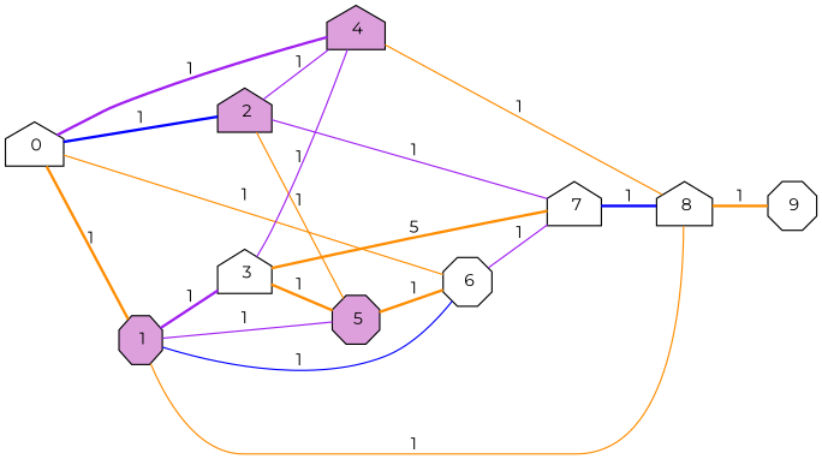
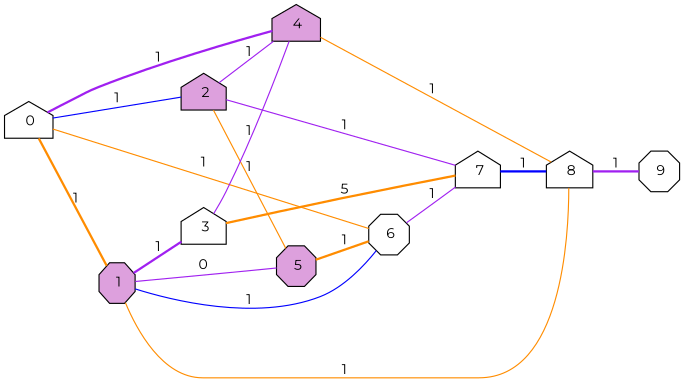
  graph {
    fixedsize="true;"
    fontname=Montserrat
    rankdir=LR
    node [color=black fillcolor=white fontname=Montserrat fontsize=12 hight=.12 shape=house style=filled]
    edge [color=darkorange fontname=Montserrat fontsize=12 style=solid]
    n1 [label=" 0" width=.12]
    n2 [fillcolor=plum label=" 1" shape=octagon width=.12]
    n3 [fillcolor=plum label=" 2" width=.12]
    n4 [fillcolor=plum label=" 4" width=.12]
    n5 [label=" 6" shape=octagon width=.12]
    n6 [label=" 3" width=.12]
    n7 [fillcolor=plum label=" 5" shape=octagon width=.12]
    n8 [label=" 8" width=.12]
    n9 [label=" 7" width=.12]
    n10 [label=" 9" shape=octagon width=.12]
    n1 -- n2 [label=1 style=bold]
-   n1 -- n3 [color=blue label=1 style=bold]
+   n1 -- n3 [color=blue label=1]
    n1 -- n4 [color=purple label=1 style=bold]
    n1 -- n5 [label=1]
    n2 -- n5 [color=blue label=1]
    n2 -- n6 [color=purple label=1 style=bold]
-   n2 -- n7 [color=purple label=1]
+   n2 -- n7 [color=purple label=0]
    n2 -- n8 [label=1]
    n3 -- n4 [color=purple label=1]
    n3 -- n7 [label=1]
    n3 -- n9 [color=purple label=1]
    n4 -- n8 [label=1]
    n5 -- n9 [color=purple label=1]
    n6 -- n4 [color=purple label=1]
-   n6 -- n7 [label=1 style=bold]
    n6 -- n9 [label=5 style=bold]
    n7 -- n5 [label=1 style=bold]
-   n8 -- n10 [label=1 style=bold]
+   n8 -- n10 [color=purple label=1 style=bold]
    n9 -- n8 [color=blue label=1 style=bold]
  }
